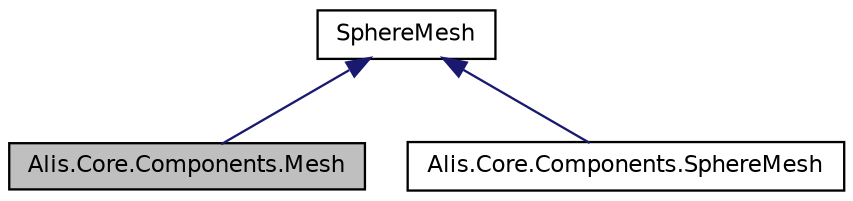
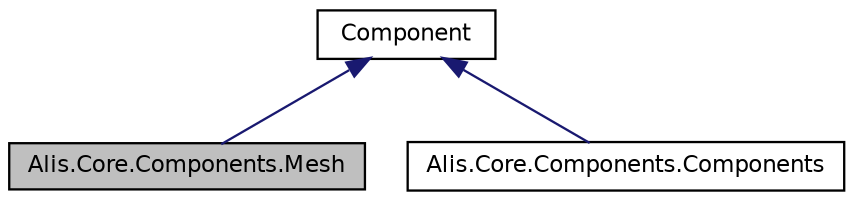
  digraph {
    node [color=black fillcolor=white fontname=Helvetica fontsize=10 shape=record style=filled]
    edge [color=midnightblue dir=back fontname=Helvetica fontsize=10 labelfontname=Helvetica labelfontsize=10 style=solid]
    n1 [fillcolor=grey75 fontcolor=black height=0.2 label="Alis.Core.Components.Mesh" width=0.4]
-   n2 [height=0.2 label="Alis.Core.Components.SphereMesh" width=0.4]
-   n3 [height=0.2 label=SphereMesh width=0.4]
+   n2 [height=0.2 label="Alis.Core.Components.Components" width=0.4]
+   n3 [height=0.2 label=Component width=0.4]
    n3 -> n1
    n3 -> n2
  }
